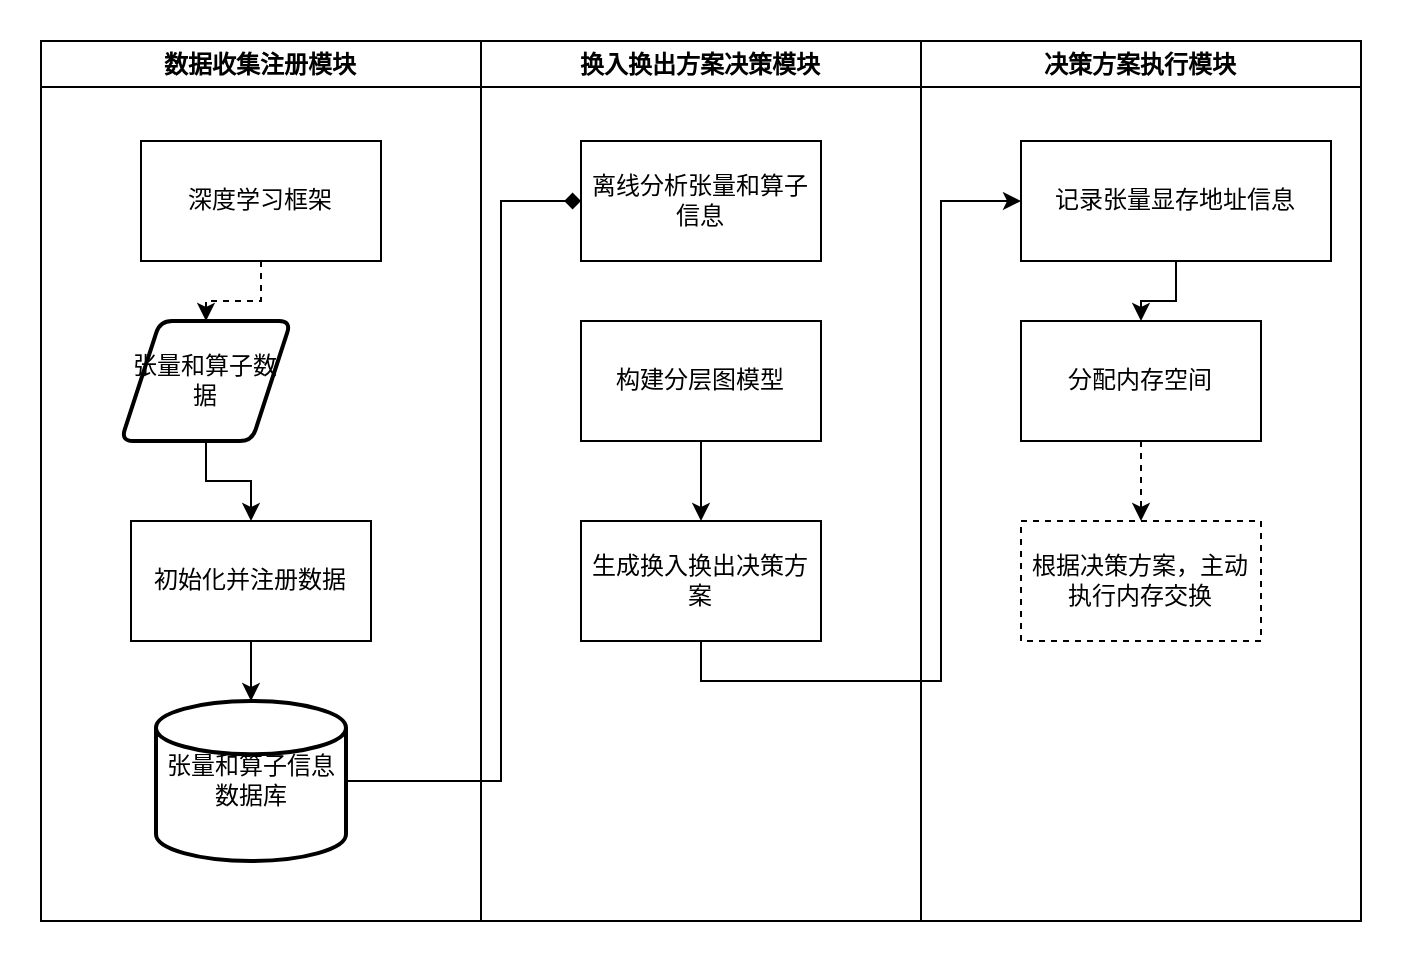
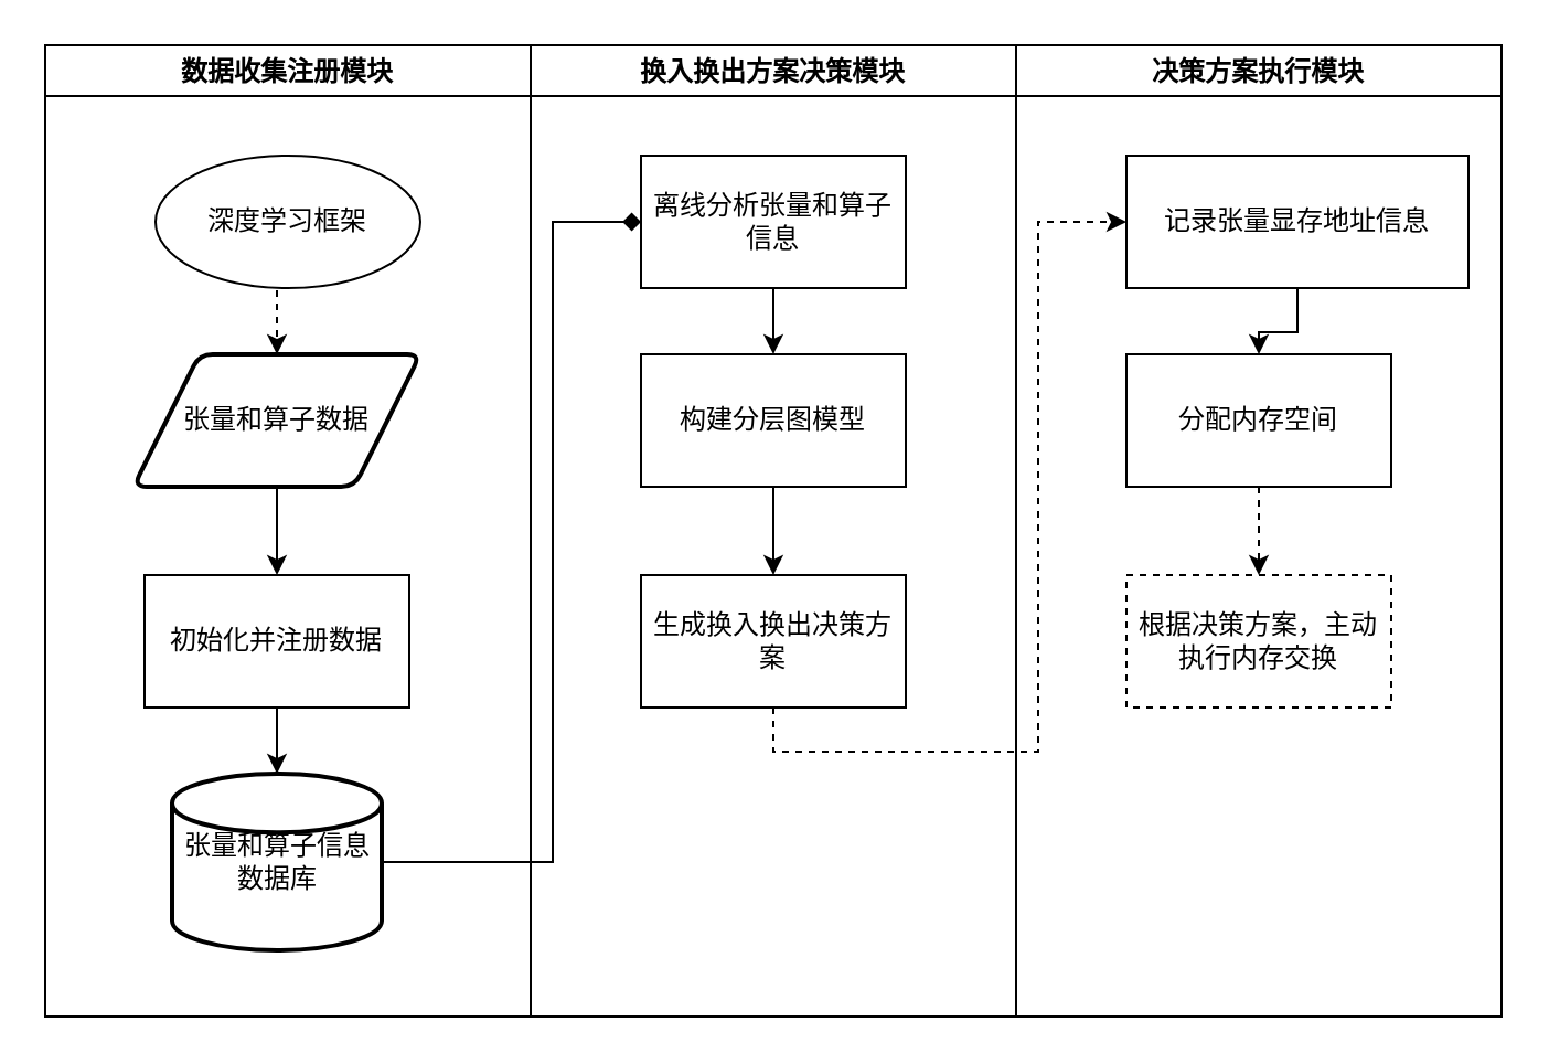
  <mxCell id="0" />
  <mxCell id="1" parent="0" />
  <mxCell id="2" value="数据收集注册模块" style="swimlane;" vertex="1" parent="1"><mxGeometry x="20" y="20" width="220" height="440" as="geometry"><mxRectangle x="70" y="180" width="140" height="30" as="alternateBounds" /></mxGeometry></mxCell>
  <mxCell id="3" style="edgeStyle=orthogonalEdgeStyle;rounded=0;orthogonalLoop=1;jettySize=auto;html=1;exitX=0.5;exitY=1;exitDx=0;exitDy=0;entryX=0.5;entryY=0;entryDx=0;entryDy=0;dashed=1;" edge="1" parent="2" source="4" target="6"><mxGeometry relative="1" as="geometry" /></mxCell>
- <mxCell id="4" value="深度学习框架" style="rounded=0;whiteSpace=wrap;html=1;" vertex="1" parent="2"><mxGeometry x="50" y="50" width="120" height="60" as="geometry" /></mxCell>
+ <mxCell id="4" value="深度学习框架" style="ellipse;whiteSpace=wrap;html=1;" vertex="1" parent="2"><mxGeometry x="50" y="50" width="120" height="60" as="geometry" /></mxCell>
  <mxCell id="5" style="edgeStyle=orthogonalEdgeStyle;rounded=0;orthogonalLoop=1;jettySize=auto;html=1;exitX=0.5;exitY=1;exitDx=0;exitDy=0;" edge="1" parent="2" source="6" target="7"><mxGeometry relative="1" as="geometry" /></mxCell>
- <mxCell id="6" value="张量和算子数据" style="shape=parallelogram;html=1;strokeWidth=2;perimeter=parallelogramPerimeter;whiteSpace=wrap;rounded=1;arcSize=12;size=0.23;" vertex="1" parent="2"><mxGeometry x="40" y="140" width="85" height="60" as="geometry" /></mxCell>
+ <mxCell id="6" value="张量和算子数据" style="shape=parallelogram;html=1;strokeWidth=2;perimeter=parallelogramPerimeter;whiteSpace=wrap;rounded=1;arcSize=12;size=0.23;" vertex="1" parent="2"><mxGeometry x="40" y="140" width="130" height="60" as="geometry" /></mxCell>
  <mxCell id="7" value="初始化并注册数据" style="rounded=0;whiteSpace=wrap;html=1;" vertex="1" parent="2"><mxGeometry x="45" y="240" width="120" height="60" as="geometry" /></mxCell>
  <mxCell id="8" value="张量和算子信息数据库" style="strokeWidth=2;html=1;shape=mxgraph.flowchart.database;whiteSpace=wrap;" vertex="1" parent="2"><mxGeometry x="57.5" y="330" width="95" height="80" as="geometry" /></mxCell>
  <mxCell id="9" style="edgeStyle=orthogonalEdgeStyle;rounded=0;orthogonalLoop=1;jettySize=auto;html=1;exitX=0.5;exitY=1;exitDx=0;exitDy=0;entryX=0.5;entryY=0;entryDx=0;entryDy=0;entryPerimeter=0;" edge="1" parent="2" source="7" target="8"><mxGeometry relative="1" as="geometry" /></mxCell>
  <mxCell id="10" value="换入换出方案决策模块" style="swimlane;" vertex="1" parent="1"><mxGeometry x="240" y="20" width="220" height="440" as="geometry" /></mxCell>
+ <mxCell id="11" style="edgeStyle=orthogonalEdgeStyle;rounded=0;orthogonalLoop=1;jettySize=auto;html=1;exitX=0.5;exitY=1;exitDx=0;exitDy=0;entryX=0.5;entryY=0;entryDx=0;entryDy=0;" edge="1" parent="10" source="12" target="14"><mxGeometry relative="1" as="geometry" /></mxCell>
  <mxCell id="12" value="离线分析张量和算子信息" style="rounded=0;whiteSpace=wrap;html=1;" vertex="1" parent="10"><mxGeometry x="50" y="50" width="120" height="60" as="geometry" /></mxCell>
  <mxCell id="13" style="edgeStyle=orthogonalEdgeStyle;rounded=0;orthogonalLoop=1;jettySize=auto;html=1;exitX=0.5;exitY=1;exitDx=0;exitDy=0;entryX=0.5;entryY=0;entryDx=0;entryDy=0;" edge="1" parent="10" source="14" target="15"><mxGeometry relative="1" as="geometry" /></mxCell>
  <mxCell id="14" value="构建分层图模型" style="rounded=0;whiteSpace=wrap;html=1;" vertex="1" parent="10"><mxGeometry x="50" y="140" width="120" height="60" as="geometry" /></mxCell>
  <mxCell id="15" value="生成换入换出决策方案" style="rounded=0;whiteSpace=wrap;html=1;" vertex="1" parent="10"><mxGeometry x="50" y="240" width="120" height="60" as="geometry" /></mxCell>
  <mxCell id="16" value="决策方案执行模块" style="swimlane;" vertex="1" parent="1"><mxGeometry x="460" y="20" width="220" height="440" as="geometry" /></mxCell>
  <mxCell id="17" style="edgeStyle=orthogonalEdgeStyle;rounded=0;orthogonalLoop=1;jettySize=auto;html=1;exitX=0.5;exitY=1;exitDx=0;exitDy=0;" edge="1" parent="16" source="18" target="20"><mxGeometry relative="1" as="geometry" /></mxCell>
  <mxCell id="18" value="记录张量显存地址信息" style="rounded=0;whiteSpace=wrap;html=1;" vertex="1" parent="16"><mxGeometry x="50" y="50" width="155" height="60" as="geometry" /></mxCell>
  <mxCell id="19" style="edgeStyle=orthogonalEdgeStyle;rounded=0;orthogonalLoop=1;jettySize=auto;html=1;exitX=0.5;exitY=1;exitDx=0;exitDy=0;entryX=0.5;entryY=0;entryDx=0;entryDy=0;dashed=1;" edge="1" parent="16" source="20" target="21"><mxGeometry relative="1" as="geometry" /></mxCell>
  <mxCell id="20" value="分配内存空间" style="rounded=0;whiteSpace=wrap;html=1;" vertex="1" parent="16"><mxGeometry x="50" y="140" width="120" height="60" as="geometry" /></mxCell>
  <mxCell id="21" value="根据决策方案，主动执行内存交换" style="rounded=0;whiteSpace=wrap;html=1;dashed=1;" vertex="1" parent="16"><mxGeometry x="50" y="240" width="120" height="60" as="geometry" /></mxCell>
  <mxCell id="22" style="edgeStyle=orthogonalEdgeStyle;rounded=0;orthogonalLoop=1;jettySize=auto;html=1;exitX=1;exitY=0.5;exitDx=0;exitDy=0;exitPerimeter=0;entryX=0;entryY=0.5;entryDx=0;entryDy=0;endArrow=diamond;" edge="1" parent="1" source="8" target="12"><mxGeometry relative="1" as="geometry"><Array as="points"><mxPoint x="250" y="390" /><mxPoint x="250" y="100" /></Array></mxGeometry></mxCell>
- <mxCell id="23" style="edgeStyle=orthogonalEdgeStyle;rounded=0;orthogonalLoop=1;jettySize=auto;html=1;exitX=0.5;exitY=1;exitDx=0;exitDy=0;entryX=0;entryY=0.5;entryDx=0;entryDy=0;" edge="1" parent="1" source="15" target="18"><mxGeometry relative="1" as="geometry"><Array as="points"><mxPoint x="350" y="340" /><mxPoint x="470" y="340" /><mxPoint x="470" y="100" /></Array></mxGeometry></mxCell>
+ <mxCell id="23" style="edgeStyle=orthogonalEdgeStyle;rounded=0;orthogonalLoop=1;jettySize=auto;html=1;exitX=0.5;exitY=1;exitDx=0;exitDy=0;entryX=0;entryY=0.5;entryDx=0;entryDy=0;dashed=1;" edge="1" parent="1" source="15" target="18"><mxGeometry relative="1" as="geometry"><Array as="points"><mxPoint x="350" y="340" /><mxPoint x="470" y="340" /><mxPoint x="470" y="100" /></Array></mxGeometry></mxCell>
